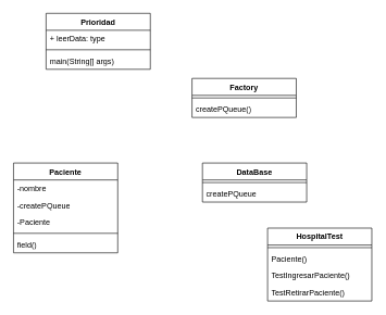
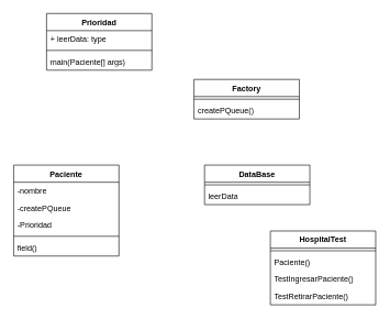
  <mxCell id="0" />
  <mxCell id="1" parent="0" />
  <mxCell id="2" value="DataBase" style="swimlane;fontStyle=1;align=center;verticalAlign=top;childLayout=stackLayout;horizontal=1;startSize=26;horizontalStack=0;resizeParent=1;resizeParentMax=0;resizeLast=0;collapsible=1;marginBottom=0;whiteSpace=wrap;html=1;" vertex="1" parent="1"><mxGeometry x="310" y="250" width="160" height="60" as="geometry" /></mxCell>
  <mxCell id="3" value="" style="line;strokeWidth=1;fillColor=none;align=left;verticalAlign=middle;spacingTop=-1;spacingLeft=3;spacingRight=3;rotatable=0;labelPosition=right;points=[];portConstraint=eastwest;strokeColor=inherit;" vertex="1" parent="2"><mxGeometry y="26" width="160" height="8" as="geometry" /></mxCell>
- <mxCell id="4" value="createPQueue" style="text;strokeColor=none;fillColor=none;align=left;verticalAlign=top;spacingLeft=4;spacingRight=4;overflow=hidden;rotatable=0;points=[[0,0.5],[1,0.5]];portConstraint=eastwest;whiteSpace=wrap;html=1;" vertex="1" parent="2"><mxGeometry y="34" width="160" height="26" as="geometry" /></mxCell>
+ <mxCell id="4" value="leerData" style="text;strokeColor=none;fillColor=none;align=left;verticalAlign=top;spacingLeft=4;spacingRight=4;overflow=hidden;rotatable=0;points=[[0,0.5],[1,0.5]];portConstraint=eastwest;whiteSpace=wrap;html=1;" vertex="1" parent="2"><mxGeometry y="34" width="160" height="26" as="geometry" /></mxCell>
  <mxCell id="5" value="Factory" style="swimlane;fontStyle=1;align=center;verticalAlign=top;childLayout=stackLayout;horizontal=1;startSize=26;horizontalStack=0;resizeParent=1;resizeParentMax=0;resizeLast=0;collapsible=1;marginBottom=0;whiteSpace=wrap;html=1;" vertex="1" parent="1"><mxGeometry x="294" y="120" width="160" height="60" as="geometry" /></mxCell>
  <mxCell id="6" value="" style="line;strokeWidth=1;fillColor=none;align=left;verticalAlign=middle;spacingTop=-1;spacingLeft=3;spacingRight=3;rotatable=0;labelPosition=right;points=[];portConstraint=eastwest;strokeColor=inherit;" vertex="1" parent="5"><mxGeometry y="26" width="160" height="8" as="geometry" /></mxCell>
  <mxCell id="7" value="createPQueue()" style="text;strokeColor=none;fillColor=none;align=left;verticalAlign=top;spacingLeft=4;spacingRight=4;overflow=hidden;rotatable=0;points=[[0,0.5],[1,0.5]];portConstraint=eastwest;whiteSpace=wrap;html=1;" vertex="1" parent="5"><mxGeometry y="34" width="160" height="26" as="geometry" /></mxCell>
  <mxCell id="8" value="Prioridad" style="swimlane;fontStyle=1;align=center;verticalAlign=top;childLayout=stackLayout;horizontal=1;startSize=26;horizontalStack=0;resizeParent=1;resizeParentMax=0;resizeLast=0;collapsible=1;marginBottom=0;whiteSpace=wrap;html=1;" vertex="1" parent="1"><mxGeometry x="70" y="20" width="160" height="86" as="geometry" /></mxCell>
  <mxCell id="9" value="+ leerData: type" style="text;strokeColor=none;fillColor=none;align=left;verticalAlign=top;spacingLeft=4;spacingRight=4;overflow=hidden;rotatable=0;points=[[0,0.5],[1,0.5]];portConstraint=eastwest;whiteSpace=wrap;html=1;" vertex="1" parent="8"><mxGeometry y="26" width="160" height="26" as="geometry" /></mxCell>
  <mxCell id="10" value="" style="line;strokeWidth=1;fillColor=none;align=left;verticalAlign=middle;spacingTop=-1;spacingLeft=3;spacingRight=3;rotatable=0;labelPosition=right;points=[];portConstraint=eastwest;strokeColor=inherit;" vertex="1" parent="8"><mxGeometry y="52" width="160" height="8" as="geometry" /></mxCell>
- <mxCell id="11" value="main(String[] args)" style="text;strokeColor=none;fillColor=none;align=left;verticalAlign=top;spacingLeft=4;spacingRight=4;overflow=hidden;rotatable=0;points=[[0,0.5],[1,0.5]];portConstraint=eastwest;whiteSpace=wrap;html=1;" vertex="1" parent="8"><mxGeometry y="60" width="160" height="26" as="geometry" /></mxCell>
+ <mxCell id="11" value="main(Paciente[] args)" style="text;strokeColor=none;fillColor=none;align=left;verticalAlign=top;spacingLeft=4;spacingRight=4;overflow=hidden;rotatable=0;points=[[0,0.5],[1,0.5]];portConstraint=eastwest;whiteSpace=wrap;html=1;" vertex="1" parent="8"><mxGeometry y="60" width="160" height="26" as="geometry" /></mxCell>
  <mxCell id="12" value="Paciente" style="swimlane;fontStyle=1;align=center;verticalAlign=top;childLayout=stackLayout;horizontal=1;startSize=26;horizontalStack=0;resizeParent=1;resizeParentMax=0;resizeLast=0;collapsible=1;marginBottom=0;whiteSpace=wrap;html=1;" vertex="1" parent="1"><mxGeometry x="20" y="250" width="160" height="138" as="geometry" /></mxCell>
  <mxCell id="13" value="-nombre" style="text;strokeColor=none;fillColor=none;align=left;verticalAlign=top;spacingLeft=4;spacingRight=4;overflow=hidden;rotatable=0;points=[[0,0.5],[1,0.5]];portConstraint=eastwest;whiteSpace=wrap;html=1;" vertex="1" parent="12"><mxGeometry y="26" width="160" height="26" as="geometry" /></mxCell>
  <mxCell id="14" value="-createPQueue" style="text;strokeColor=none;fillColor=none;align=left;verticalAlign=top;spacingLeft=4;spacingRight=4;overflow=hidden;rotatable=0;points=[[0,0.5],[1,0.5]];portConstraint=eastwest;whiteSpace=wrap;html=1;" vertex="1" parent="12"><mxGeometry y="52" width="160" height="26" as="geometry" /></mxCell>
- <mxCell id="15" value="-Paciente" style="text;strokeColor=none;fillColor=none;align=left;verticalAlign=top;spacingLeft=4;spacingRight=4;overflow=hidden;rotatable=0;points=[[0,0.5],[1,0.5]];portConstraint=eastwest;whiteSpace=wrap;html=1;" vertex="1" parent="12"><mxGeometry y="78" width="160" height="26" as="geometry" /></mxCell>
+ <mxCell id="15" value="-Prioridad" style="text;strokeColor=none;fillColor=none;align=left;verticalAlign=top;spacingLeft=4;spacingRight=4;overflow=hidden;rotatable=0;points=[[0,0.5],[1,0.5]];portConstraint=eastwest;whiteSpace=wrap;html=1;" vertex="1" parent="12"><mxGeometry y="78" width="160" height="26" as="geometry" /></mxCell>
  <mxCell id="16" value="" style="line;strokeWidth=1;fillColor=none;align=left;verticalAlign=middle;spacingTop=-1;spacingLeft=3;spacingRight=3;rotatable=0;labelPosition=right;points=[];portConstraint=eastwest;strokeColor=inherit;" vertex="1" parent="12"><mxGeometry y="104" width="160" height="8" as="geometry" /></mxCell>
  <mxCell id="17" value="field()" style="text;strokeColor=none;fillColor=none;align=left;verticalAlign=top;spacingLeft=4;spacingRight=4;overflow=hidden;rotatable=0;points=[[0,0.5],[1,0.5]];portConstraint=eastwest;whiteSpace=wrap;html=1;" vertex="1" parent="12"><mxGeometry y="112" width="160" height="26" as="geometry" /></mxCell>
  <mxCell id="18" value="HospitalTest" style="swimlane;fontStyle=1;align=center;verticalAlign=top;childLayout=stackLayout;horizontal=1;startSize=26;horizontalStack=0;resizeParent=1;resizeParentMax=0;resizeLast=0;collapsible=1;marginBottom=0;whiteSpace=wrap;html=1;" vertex="1" parent="1"><mxGeometry x="410" y="350" width="160" height="112" as="geometry" /></mxCell>
  <mxCell id="19" value="" style="line;strokeWidth=1;fillColor=none;align=left;verticalAlign=middle;spacingTop=-1;spacingLeft=3;spacingRight=3;rotatable=0;labelPosition=right;points=[];portConstraint=eastwest;strokeColor=inherit;" vertex="1" parent="18"><mxGeometry y="26" width="160" height="8" as="geometry" /></mxCell>
  <mxCell id="20" value="Paciente()" style="text;strokeColor=none;fillColor=none;align=left;verticalAlign=top;spacingLeft=4;spacingRight=4;overflow=hidden;rotatable=0;points=[[0,0.5],[1,0.5]];portConstraint=eastwest;whiteSpace=wrap;html=1;" vertex="1" parent="18"><mxGeometry y="34" width="160" height="26" as="geometry" /></mxCell>
  <mxCell id="21" value="TestIngresarPaciente()" style="text;strokeColor=none;fillColor=none;align=left;verticalAlign=top;spacingLeft=4;spacingRight=4;overflow=hidden;rotatable=0;points=[[0,0.5],[1,0.5]];portConstraint=eastwest;whiteSpace=wrap;html=1;" vertex="1" parent="18"><mxGeometry y="60" width="160" height="26" as="geometry" /></mxCell>
  <mxCell id="22" value="TestRetirarPaciente()" style="text;strokeColor=none;fillColor=none;align=left;verticalAlign=top;spacingLeft=4;spacingRight=4;overflow=hidden;rotatable=0;points=[[0,0.5],[1,0.5]];portConstraint=eastwest;whiteSpace=wrap;html=1;" vertex="1" parent="18"><mxGeometry y="86" width="160" height="26" as="geometry" /></mxCell>
